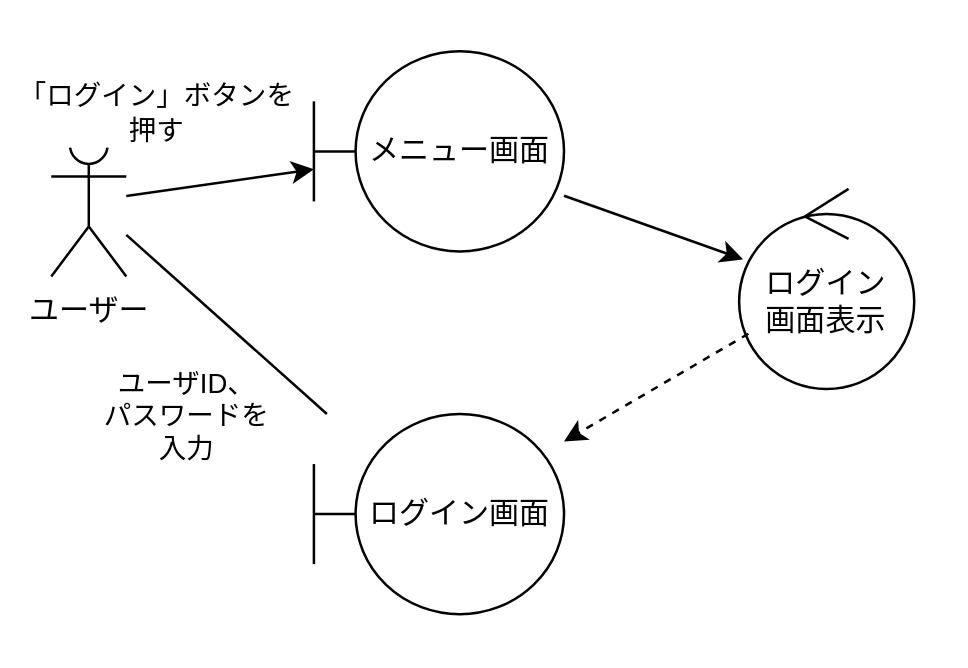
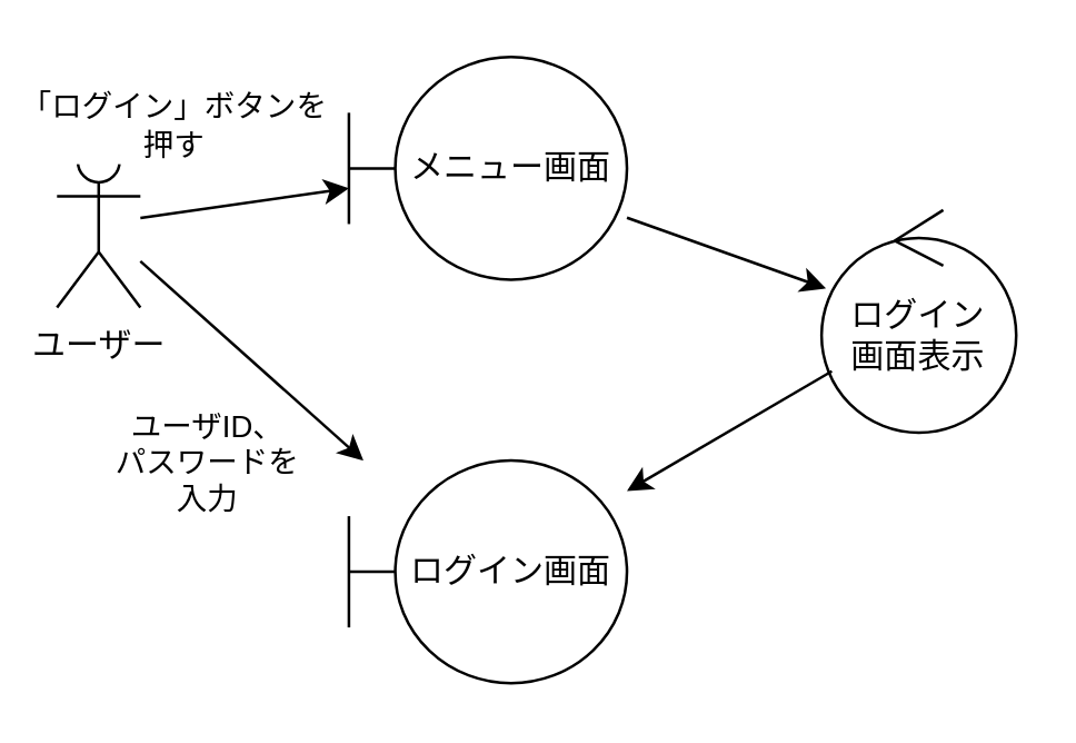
  <mxCell id="0" />
  <mxCell id="1" parent="0" />
  <mxCell id="2" value="ユーザー" style="shape=umlActor;verticalLabelPosition=bottom;verticalAlign=top;html=1;outlineConnect=0;" vertex="1" parent="1"><mxGeometry x="20" y="50" width="30" height="60" as="geometry" /></mxCell>
  <mxCell id="3" value="メニュー画面" style="shape=umlBoundary;whiteSpace=wrap;html=1;" vertex="1" parent="1"><mxGeometry x="125" y="20" width="100" height="80" as="geometry" /></mxCell>
  <mxCell id="4" value="ログイン&lt;div&gt;画面表示&lt;/div&gt;" style="ellipse;shape=umlControl;whiteSpace=wrap;html=1;" vertex="1" parent="1"><mxGeometry x="295" y="75" width="70" height="80" as="geometry" /></mxCell>
  <mxCell id="5" value="ログイン画面" style="shape=umlBoundary;whiteSpace=wrap;html=1;" vertex="1" parent="1"><mxGeometry x="125" y="165" width="100" height="80" as="geometry" /></mxCell>
  <mxCell id="6" value="" style="endArrow=classic;html=1;rounded=0;" edge="1" parent="1" source="2" target="3"><mxGeometry width="50" height="50" relative="1" as="geometry"><mxPoint x="325" y="225" as="sourcePoint" /><mxPoint x="375" y="175" as="targetPoint" /></mxGeometry></mxCell>
  <mxCell id="7" value="「ログイン」ボタンを&lt;div&gt;押す&lt;/div&gt;" style="edgeLabel;html=1;align=center;verticalAlign=middle;resizable=0;points=[];" vertex="1" connectable="0" parent="6"><mxGeometry x="0.112" relative="1" as="geometry"><mxPoint x="-30" y="-27" as="offset" /></mxGeometry></mxCell>
  <mxCell id="8" value="" style="endArrow=classic;html=1;rounded=0;" edge="1" parent="1" source="3" target="4"><mxGeometry width="50" height="50" relative="1" as="geometry"><mxPoint x="255" y="74" as="sourcePoint" /><mxPoint x="345" y="45" as="targetPoint" /></mxGeometry></mxCell>
- <mxCell id="9" value="" style="endArrow=classic;html=1;rounded=0;dashed=1;" edge="1" parent="1" source="4" target="5"><mxGeometry width="50" height="50" relative="1" as="geometry"><mxPoint x="255" y="164" as="sourcePoint" /><mxPoint x="345" y="135" as="targetPoint" /></mxGeometry></mxCell>
- <mxCell id="10" value="" style="endArrow=none;html=1;rounded=0;" edge="1" parent="1" source="2" target="5"><mxGeometry width="50" height="50" relative="1" as="geometry"><mxPoint x="285" y="254" as="sourcePoint" /><mxPoint x="375" y="225" as="targetPoint" /></mxGeometry></mxCell>
+ <mxCell id="9" value="" style="endArrow=classic;html=1;rounded=0;" edge="1" parent="1" source="4" target="5"><mxGeometry width="50" height="50" relative="1" as="geometry"><mxPoint x="255" y="164" as="sourcePoint" /><mxPoint x="345" y="135" as="targetPoint" /></mxGeometry></mxCell>
+ <mxCell id="10" value="" style="endArrow=classic;html=1;rounded=0;" edge="1" parent="1" source="2" target="5"><mxGeometry width="50" height="50" relative="1" as="geometry"><mxPoint x="285" y="254" as="sourcePoint" /><mxPoint x="375" y="225" as="targetPoint" /></mxGeometry></mxCell>
  <mxCell id="11" value="ユーザID、&lt;div&gt;パスワードを&lt;div&gt;入力&lt;/div&gt;&lt;/div&gt;" style="edgeLabel;html=1;align=center;verticalAlign=middle;resizable=0;points=[];" vertex="1" connectable="0" parent="10"><mxGeometry x="0.127" y="-1" relative="1" as="geometry"><mxPoint x="-21" y="31" as="offset" /></mxGeometry></mxCell>
